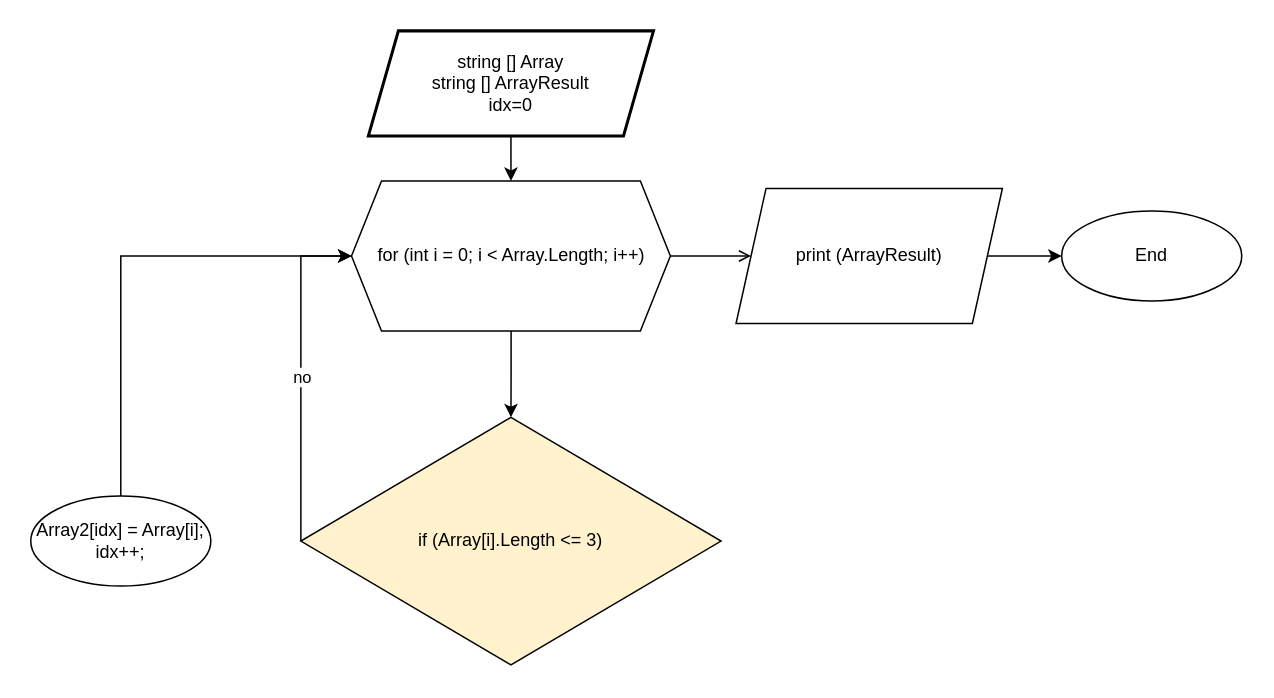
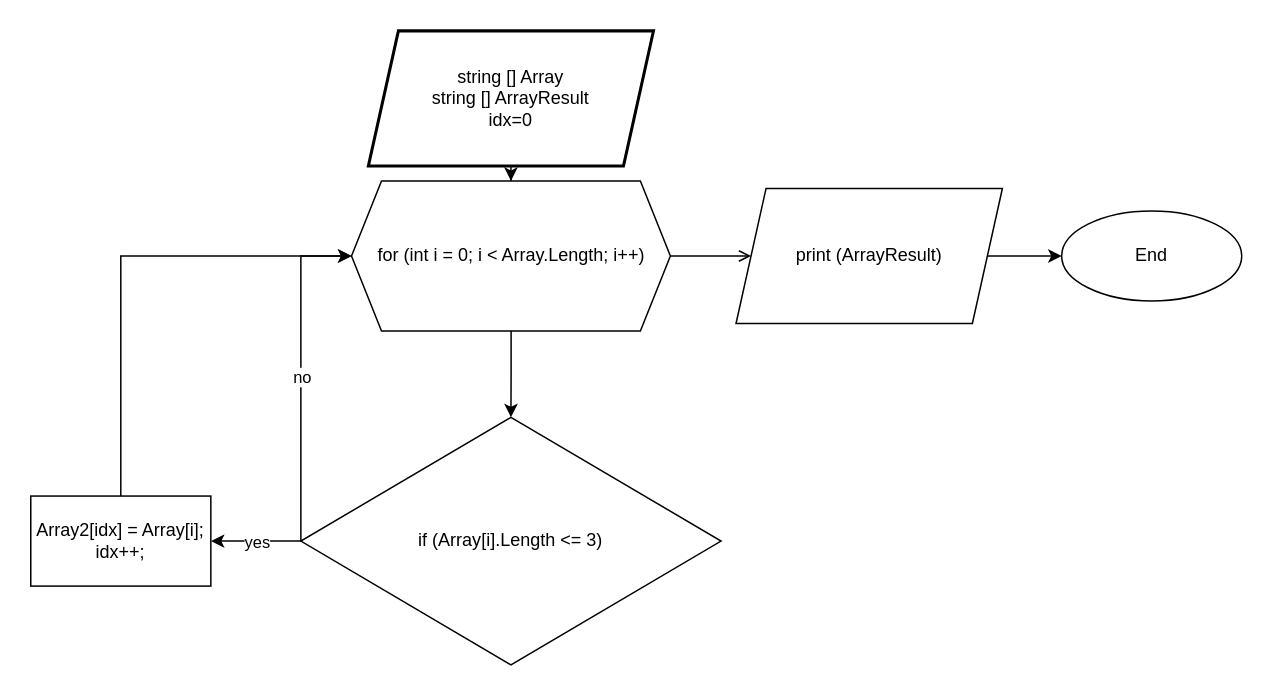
  <mxCell id="0" />
  <mxCell id="1" parent="0" />
  <mxCell id="2" value="" style="edgeStyle=orthogonalEdgeStyle;rounded=0;orthogonalLoop=1;jettySize=auto;html=1;entryX=0.5;entryY=0;entryDx=0;entryDy=0;" parent="1" source="3" target="6" edge="1"><mxGeometry relative="1" as="geometry"><mxPoint x="395" y="110" as="targetPoint" /></mxGeometry></mxCell>
- <mxCell id="3" value="string [] Array&lt;br&gt;string [] ArrayResult&lt;br&gt;idx=0" style="shape=parallelogram;perimeter=parallelogramPerimeter;whiteSpace=wrap;html=1;fixedSize=1;strokeWidth=2;" parent="1" vertex="1"><mxGeometry x="245" y="20" width="190" height="70" as="geometry" /></mxCell>
+ <mxCell id="3" value="string [] Array&lt;br&gt;string [] ArrayResult&lt;br&gt;idx=0" style="shape=parallelogram;perimeter=parallelogramPerimeter;whiteSpace=wrap;html=1;fixedSize=1;strokeWidth=2;" parent="1" vertex="1"><mxGeometry x="245" y="20" width="190" height="90" as="geometry" /></mxCell>
  <mxCell id="4" value="" style="edgeStyle=orthogonalEdgeStyle;rounded=0;orthogonalLoop=1;jettySize=auto;html=1;" edge="1" parent="1" source="6" target="11"><mxGeometry relative="1" as="geometry" /></mxCell>
  <mxCell id="5" value="" style="edgeStyle=orthogonalEdgeStyle;rounded=0;orthogonalLoop=1;jettySize=auto;html=1;endArrow=open;" edge="1" parent="1" source="6" target="15"><mxGeometry relative="1" as="geometry" /></mxCell>
  <mxCell id="6" value="for (int i = 0; i &amp;lt; Array.Length; i++)" style="shape=hexagon;perimeter=hexagonPerimeter2;whiteSpace=wrap;html=1;fixedSize=1;" vertex="1" parent="1"><mxGeometry x="233.75" y="120" width="212.5" height="100" as="geometry" /></mxCell>
+ <mxCell id="7" value="" style="edgeStyle=orthogonalEdgeStyle;rounded=0;orthogonalLoop=1;jettySize=auto;html=1;" edge="1" parent="1" source="11" target="13"><mxGeometry relative="1" as="geometry"><Array as="points"><mxPoint x="230" y="360" /><mxPoint x="230" y="360" /></Array></mxGeometry></mxCell>
+ <mxCell id="8" value="yes" style="edgeLabel;html=1;align=center;verticalAlign=middle;resizable=0;points=[];" vertex="1" connectable="0" parent="7"><mxGeometry x="0.338" y="2" relative="1" as="geometry"><mxPoint x="10" y="-2" as="offset" /></mxGeometry></mxCell>
  <mxCell id="9" style="edgeStyle=orthogonalEdgeStyle;rounded=0;orthogonalLoop=1;jettySize=auto;html=1;entryX=0;entryY=0.5;entryDx=0;entryDy=0;" edge="1" parent="1" source="11" target="6"><mxGeometry relative="1" as="geometry"><Array as="points"><mxPoint x="200" y="170" /></Array></mxGeometry></mxCell>
  <mxCell id="10" value="no" style="edgeLabel;html=1;align=center;verticalAlign=middle;resizable=0;points=[];" vertex="1" connectable="0" parent="9"><mxGeometry x="0.231" relative="1" as="geometry"><mxPoint y="28" as="offset" /></mxGeometry></mxCell>
- <mxCell id="11" value="if (Array[i].Length &amp;lt;= 3)" style="rhombus;whiteSpace=wrap;html=1;fillColor=#fff2cc;" vertex="1" parent="1"><mxGeometry x="200" y="277.5" width="280" height="165" as="geometry" /></mxCell>
+ <mxCell id="11" value="if (Array[i].Length &amp;lt;= 3)" style="rhombus;whiteSpace=wrap;html=1;" vertex="1" parent="1"><mxGeometry x="200" y="277.5" width="280" height="165" as="geometry" /></mxCell>
  <mxCell id="12" style="edgeStyle=orthogonalEdgeStyle;rounded=0;orthogonalLoop=1;jettySize=auto;html=1;entryX=0;entryY=0.5;entryDx=0;entryDy=0;" edge="1" parent="1" source="13" target="6"><mxGeometry relative="1" as="geometry"><Array as="points"><mxPoint x="80" y="170" /></Array></mxGeometry></mxCell>
- <mxCell id="13" value="&lt;div&gt;Array2[idx] = Array[i];&lt;/div&gt;&lt;div&gt;idx++;&lt;/div&gt;" style="ellipse;whiteSpace=wrap;html=1;" vertex="1" parent="1"><mxGeometry x="20" y="330" width="120" height="60" as="geometry" /></mxCell>
+ <mxCell id="13" value="&lt;div&gt;Array2[idx] = Array[i];&lt;/div&gt;&lt;div&gt;idx++;&lt;/div&gt;" style="whiteSpace=wrap;html=1;" vertex="1" parent="1"><mxGeometry x="20" y="330" width="120" height="60" as="geometry" /></mxCell>
  <mxCell id="14" value="" style="edgeStyle=orthogonalEdgeStyle;rounded=0;orthogonalLoop=1;jettySize=auto;html=1;" edge="1" parent="1" source="15" target="16"><mxGeometry relative="1" as="geometry" /></mxCell>
  <mxCell id="15" value="print (ArrayResult)" style="shape=parallelogram;perimeter=parallelogramPerimeter;whiteSpace=wrap;html=1;fixedSize=1;" vertex="1" parent="1"><mxGeometry x="490" y="125" width="177.5" height="90" as="geometry" /></mxCell>
  <mxCell id="16" value="End" style="ellipse;whiteSpace=wrap;html=1;" vertex="1" parent="1"><mxGeometry x="707" y="140" width="120" height="60" as="geometry" /></mxCell>
